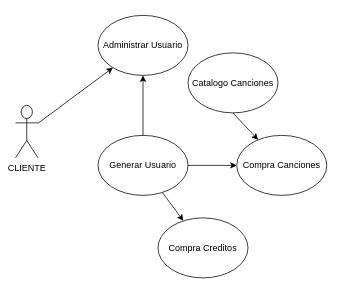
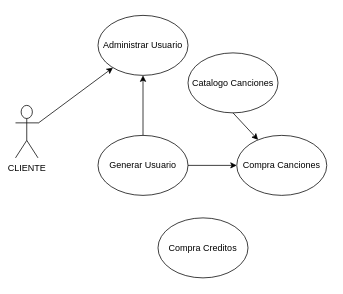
  <mxCell id="0" />
  <mxCell id="1" parent="0" />
  <mxCell id="2" value="Compra Creditos" style="ellipse;whiteSpace=wrap;html=1;" vertex="1" parent="1"><mxGeometry x="210" y="290" width="120" height="80" as="geometry" /></mxCell>
  <mxCell id="3" value="CLIENTE" style="shape=umlActor;verticalLabelPosition=bottom;verticalAlign=top;html=1;outlineConnect=0;" vertex="1" parent="1"><mxGeometry x="20" y="140" width="30" height="70" as="geometry" /></mxCell>
  <mxCell id="4" value="" style="edgeStyle=orthogonalEdgeStyle;rounded=0;orthogonalLoop=1;jettySize=auto;html=1;" edge="1" parent="1" source="5" target="12"><mxGeometry relative="1" as="geometry" /></mxCell>
  <mxCell id="5" value="Generar Usuario" style="ellipse;whiteSpace=wrap;html=1;" vertex="1" parent="1"><mxGeometry x="130" y="180" width="120" height="80" as="geometry" /></mxCell>
  <mxCell id="6" value="Catalogo Canciones" style="ellipse;whiteSpace=wrap;html=1;" vertex="1" parent="1"><mxGeometry x="250" y="70" width="120" height="80" as="geometry" /></mxCell>
  <mxCell id="7" value="Compra Canciones" style="ellipse;whiteSpace=wrap;html=1;" vertex="1" parent="1"><mxGeometry x="315" y="180" width="120" height="80" as="geometry" /></mxCell>
  <mxCell id="8" value="" style="endArrow=classic;html=1;rounded=0;" edge="1" parent="1" source="3" target="12"><mxGeometry width="50" height="50" relative="1" as="geometry"><mxPoint x="190" y="130" as="sourcePoint" /><mxPoint x="240" y="80" as="targetPoint" /></mxGeometry></mxCell>
- <mxCell id="9" value="" style="endArrow=classic;html=1;rounded=0;" edge="1" parent="1" source="5" target="2"><mxGeometry width="50" height="50" relative="1" as="geometry"><mxPoint x="190" y="130" as="sourcePoint" /><mxPoint x="240" y="80" as="targetPoint" /></mxGeometry></mxCell>
  <mxCell id="10" value="" style="endArrow=classic;html=1;rounded=0;exitX=0.5;exitY=1;exitDx=0;exitDy=0;" edge="1" parent="1" source="6" target="7"><mxGeometry width="50" height="50" relative="1" as="geometry"><mxPoint x="190" y="130" as="sourcePoint" /><mxPoint x="240" y="80" as="targetPoint" /></mxGeometry></mxCell>
  <mxCell id="11" value="" style="endArrow=classic;html=1;rounded=0;" edge="1" parent="1" source="5" target="7"><mxGeometry width="50" height="50" relative="1" as="geometry"><mxPoint x="190" y="130" as="sourcePoint" /><mxPoint x="240" y="80" as="targetPoint" /></mxGeometry></mxCell>
  <mxCell id="12" value="Administrar Usuario" style="ellipse;whiteSpace=wrap;html=1;" vertex="1" parent="1"><mxGeometry x="130" y="20" width="120" height="80" as="geometry" /></mxCell>
